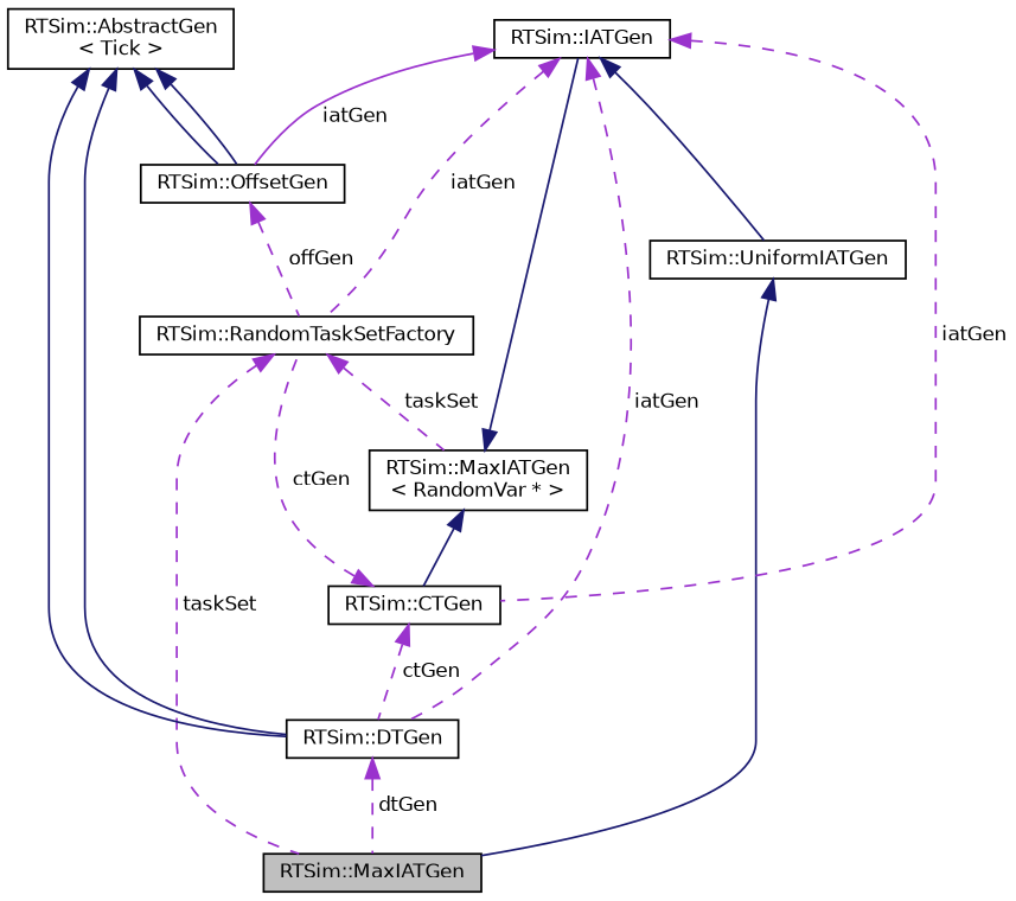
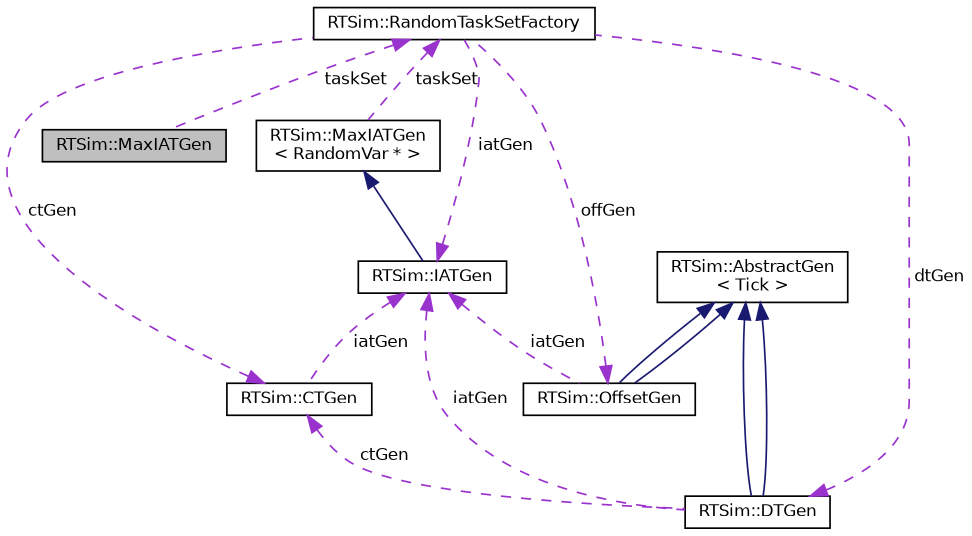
  digraph {
    node [color=black fillcolor=white fontname=Helvetica fontsize=10 shape=record style=filled]
    edge [color=darkorchid3 dir=back fontname=Helvetica fontsize=10 labelfontname=Helvetica labelfontsize=10 style=dashed]
    n1 [fillcolor=grey75 fontcolor=black height=0.2 label="RTSim::MaxIATGen" width=0.4]
-   n2 [height=0.2 label="RTSim::UniformIATGen" width=0.4]
    n3 [height=0.2 label="RTSim::IATGen" width=0.4]
    n4 [height=0.2 label="RTSim::RandomTaskSetFactory" width=0.4]
    n5 [height=0.2 label="RTSim::OffsetGen" width=0.4]
    n6 [height=0.2 label="RTSim::DTGen" width=0.4]
    n7 [height=0.2 label="RTSim::CTGen" width=0.4]
    n8 [height=0.2 label="RTSim::MaxIATGen\l\< RandomVar * \>" width=0.4]
    n9 [height=0.2 label="RTSim::AbstractGen\l\< Tick \>" width=0.4]
-   n2 -> n1 [color=midnightblue style=solid]
-   n3 -> n2 [color=midnightblue style=solid]
    n3 -> n4 [label=" iatGen"]
-   n3 -> n5 [label=" iatGen" style=solid]
+   n3 -> n5 [label=" iatGen"]
    n3 -> n6 [label=" iatGen"]
    n3 -> n7 [label=" iatGen"]
    n4 -> n1 [label=" taskSet"]
    n4 -> n8 [label=" taskSet"]
    n5 -> n4 [label=" offGen"]
-   n6 -> n1 [label=" dtGen"]
+   n6 -> n4 [label=" dtGen"]
    n7 -> n4 [label=" ctGen"]
    n7 -> n6 [label=" ctGen"]
    n8 -> n3 [color=midnightblue style=solid]
-   n8 -> n7 [color=midnightblue style=solid]
    n9 -> n5 [color=midnightblue style=solid]
    n9 -> n5 [color=midnightblue style=solid]
    n9 -> n6 [color=midnightblue style=solid]
    n9 -> n6 [color=midnightblue style=solid]
  }
